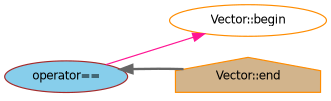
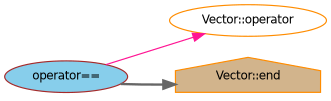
  digraph {
    rankdir=LR
    node [color=darkorange fontname=Helvetica fontsize=10 shape=ellipse style=filled]
    edge [fontname=Helvetica fontsize=10 labelfontname=Helvetica labelfontsize=10]
    n1 [color=brown fillcolor=skyblue fontcolor=black height=0.2 label="operator==" width=0.4]
-   n2 [fillcolor=white height=0.2 label="Vector::begin" width=0.4]
+   n2 [fillcolor=white height=0.2 label="Vector::operator" width=0.4]
    n3 [fillcolor=tan height=0.2 label="Vector::end" shape=house width=0.4]
    n1 -> n2 [color=deeppink style=solid]
-   n3 -> n1 [color=gray40 style=bold]
+   n1 -> n3 [color=gray40 style=bold]
  }
